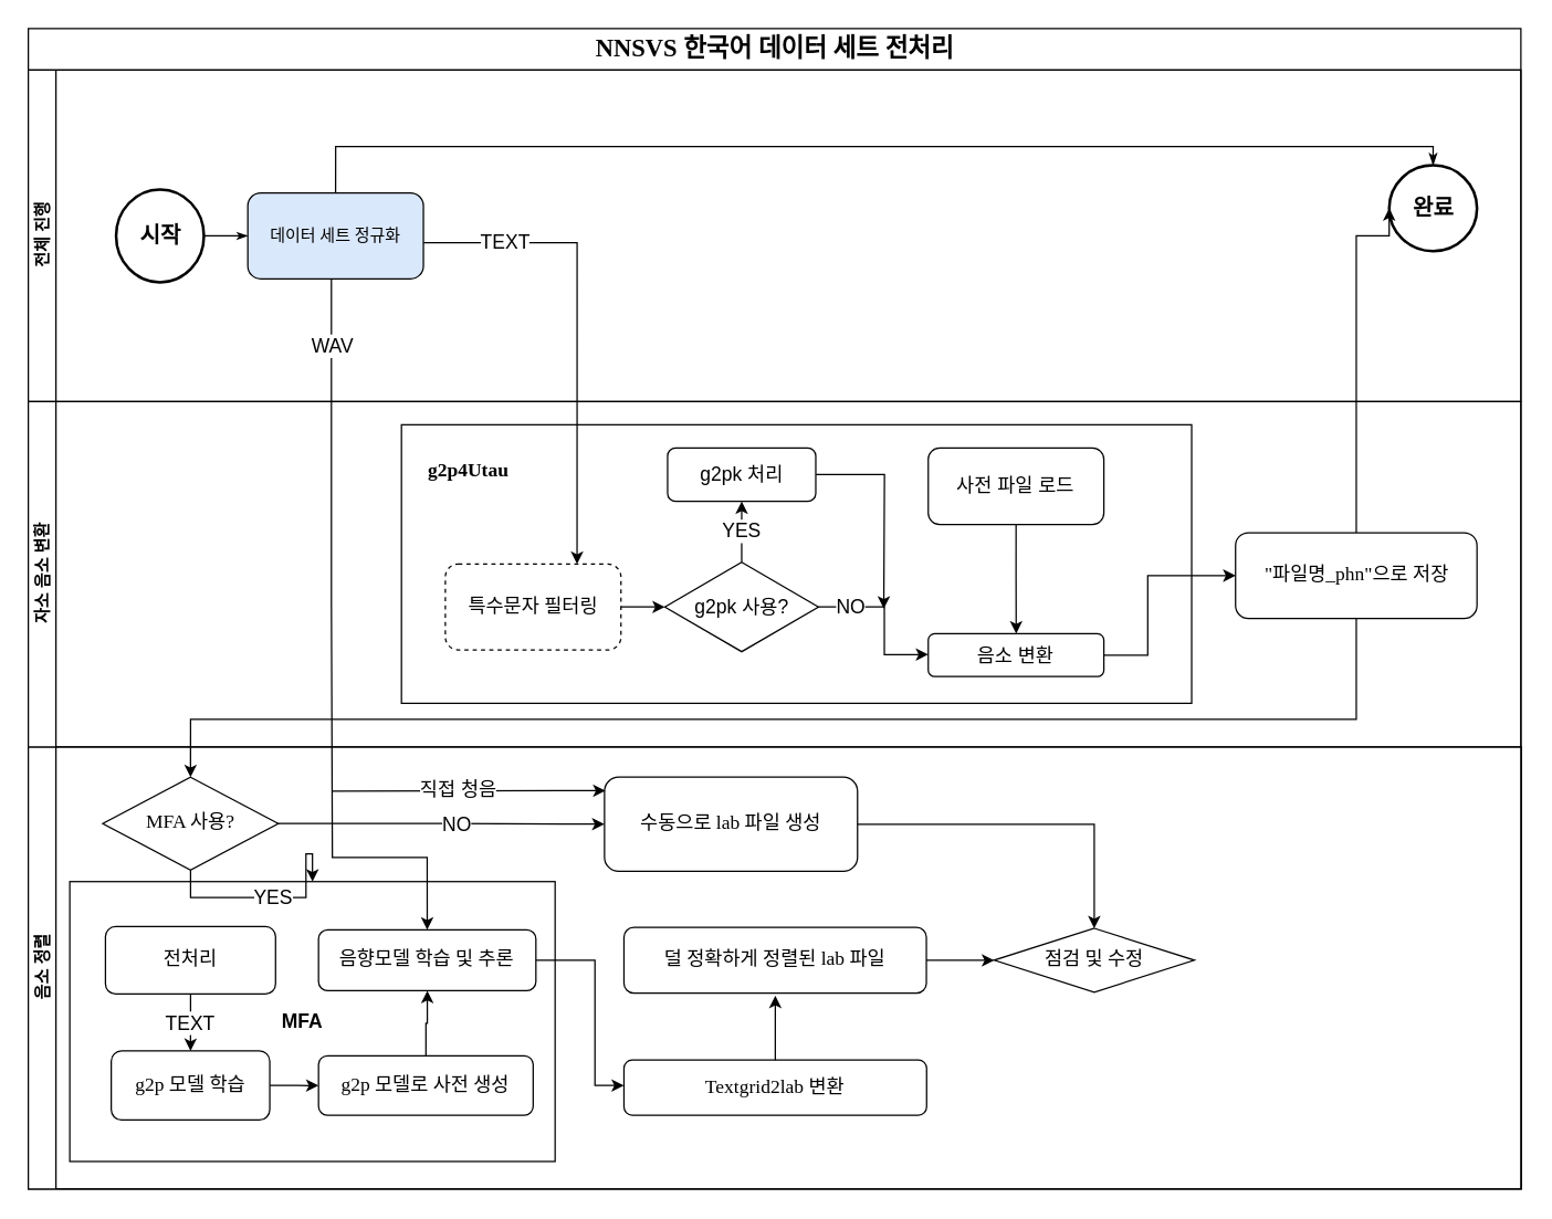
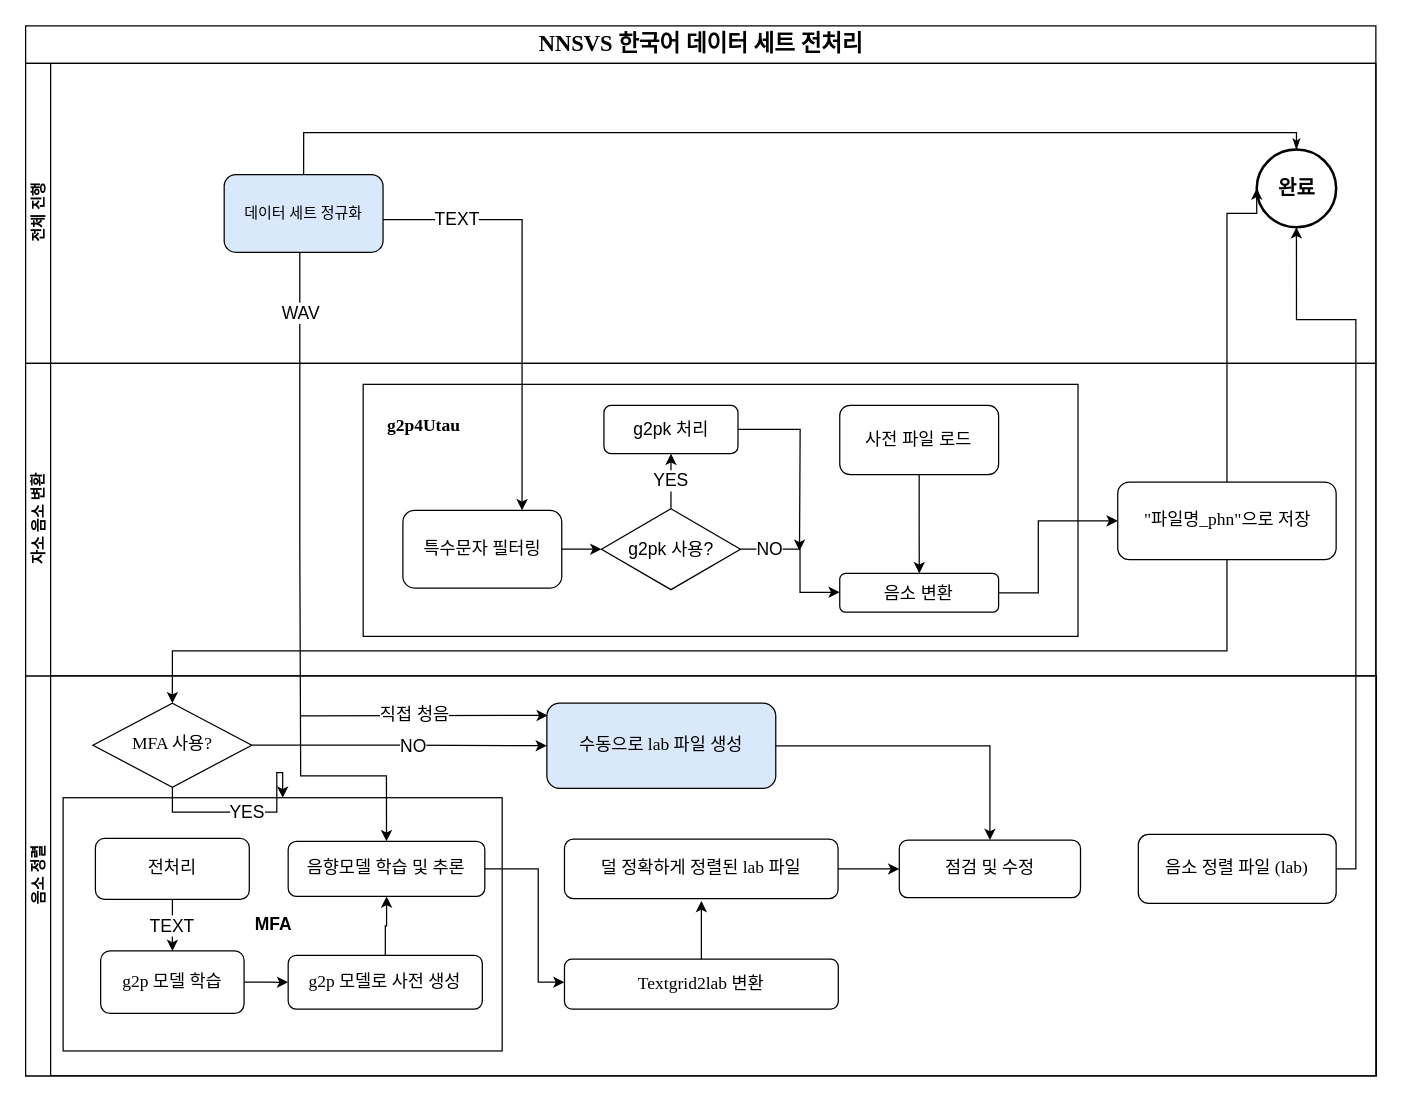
  <mxCell id="0" />
  <mxCell id="1" parent="0" />
  <mxCell id="2" value="&lt;font style=&quot;font-size: 18px&quot;&gt;NNSVS 한국어 데이터 세트 전처리&lt;/font&gt;" style="swimlane;html=1;childLayout=stackLayout;horizontal=1;startSize=30;horizontalStack=0;rounded=0;shadow=0;labelBackgroundColor=none;strokeWidth=1;fontFamily=Verdana;fontSize=8;align=center;" parent="1" vertex="1"><mxGeometry x="20" width="1080" height="840" as="geometry" y="20" /></mxCell>
  <mxCell id="3" value="전체 진행" style="swimlane;html=1;startSize=20;horizontal=0;" parent="2" vertex="1"><mxGeometry y="30" width="1080" height="240" as="geometry" /></mxCell>
- <mxCell id="4" style="edgeStyle=orthogonalEdgeStyle;rounded=0;html=1;labelBackgroundColor=none;startArrow=none;startFill=0;startSize=5;endArrow=classicThin;endFill=1;endSize=5;jettySize=auto;orthogonalLoop=1;strokeWidth=1;fontFamily=Verdana;fontSize=8" parent="3" source="5" target="6" edge="1"><mxGeometry relative="1" as="geometry" /></mxCell>
- <mxCell id="5" value="&lt;font style=&quot;font-size: 16px;&quot;&gt;&lt;span style=&quot;font-size: 16px;&quot;&gt;시작&lt;/span&gt;&lt;/font&gt;" style="ellipse;whiteSpace=wrap;html=1;rounded=0;shadow=0;labelBackgroundColor=none;strokeWidth=2;fontFamily=Verdana;fontSize=16;align=center;fontStyle=1;labelBorderColor=none;" parent="3" vertex="1"><mxGeometry x="63.529" y="86.52" width="63.529" height="67.2" as="geometry" /></mxCell>
  <mxCell id="6" value="&lt;font style=&quot;font-size: 12px&quot;&gt;데이터 세트 정규화&lt;/font&gt;" style="rounded=1;whiteSpace=wrap;html=1;shadow=0;labelBackgroundColor=none;strokeWidth=1;fontFamily=Verdana;fontSize=8;align=center;fillColor=#dae8fc;" parent="3" vertex="1"><mxGeometry x="158.824" y="89.04" width="127.059" height="62.16" as="geometry" /></mxCell>
  <mxCell id="7" style="edgeStyle=orthogonalEdgeStyle;rounded=0;html=1;labelBackgroundColor=none;startArrow=none;startFill=0;startSize=6;endArrow=classicThin;endFill=1;endSize=6;jettySize=auto;orthogonalLoop=1;strokeWidth=1;fontFamily=Verdana;fontSize=8;exitX=0.5;exitY=0;exitDx=0;exitDy=0;entryX=0.5;entryY=0;entryDx=0;entryDy=0;" parent="3" source="6" target="8" edge="1"><mxGeometry relative="1" as="geometry"><mxPoint x="873.529" y="114.24" as="sourcePoint" /><Array as="points"><mxPoint x="222.353" y="55.44" /><mxPoint x="1016.471" y="55.44" /></Array></mxGeometry></mxCell>
  <mxCell id="8" value="완료" style="ellipse;whiteSpace=wrap;html=1;rounded=0;shadow=0;labelBackgroundColor=none;strokeWidth=2;fontFamily=Verdana;fontSize=16;align=center;fontStyle=1" parent="3" vertex="1"><mxGeometry x="984.706" y="69.04" width="63.529" height="62.16" as="geometry" /></mxCell>
  <mxCell id="9" style="edgeStyle=orthogonalEdgeStyle;rounded=0;html=1;entryX=0;entryY=0.5;labelBackgroundColor=none;startArrow=none;startFill=0;startSize=5;endArrow=classicThin;endFill=1;endSize=5;jettySize=auto;orthogonalLoop=1;strokeWidth=1;fontFamily=Verdana;fontSize=8" parent="3" edge="1"><mxGeometry relative="1" as="geometry"><mxPoint x="778.235" y="126" as="sourcePoint" /></mxGeometry></mxCell>
  <mxCell id="10" style="edgeStyle=orthogonalEdgeStyle;rounded=0;html=1;labelBackgroundColor=none;startArrow=none;startFill=0;startSize=5;endArrow=classicThin;endFill=1;endSize=5;jettySize=auto;orthogonalLoop=1;strokeWidth=1;fontFamily=Verdana;fontSize=8" parent="3" edge="1"><mxGeometry relative="1" as="geometry"><mxPoint x="921.176" y="126" as="sourcePoint" /></mxGeometry></mxCell>
  <mxCell id="11" value="음소 정렬" style="swimlane;html=1;startSize=20;horizontal=0;" parent="1" vertex="1"><mxGeometry x="20" y="540" width="1080.41" height="320" as="geometry" /></mxCell>
  <mxCell id="12" value="&lt;b style=&quot;font-size: 14px&quot;&gt;&amp;nbsp; &amp;nbsp; &amp;nbsp; &amp;nbsp; &amp;nbsp; &amp;nbsp; &amp;nbsp; &amp;nbsp; &amp;nbsp; &amp;nbsp; &amp;nbsp; &amp;nbsp; &amp;nbsp; &amp;nbsp; &amp;nbsp; &amp;nbsp; &amp;nbsp; &amp;nbsp; &amp;nbsp; &amp;nbsp;MFA&lt;/b&gt;" style="rounded=1;whiteSpace=wrap;html=1;fontSize=14;arcSize=0;align=left;" parent="11" vertex="1"><mxGeometry x="30" y="97.44" width="351.18" height="202.56" as="geometry" /></mxCell>
  <mxCell id="13" value="YES" style="edgeStyle=orthogonalEdgeStyle;rounded=0;orthogonalLoop=1;jettySize=auto;html=1;fontSize=14;strokeColor=default;" parent="11" source="15" target="12" edge="1"><mxGeometry relative="1" as="geometry" /></mxCell>
  <mxCell id="14" value="NO" style="edgeStyle=orthogonalEdgeStyle;rounded=0;orthogonalLoop=1;jettySize=auto;html=1;fontSize=14;strokeColor=default;" parent="11" source="15" target="24" edge="1"><mxGeometry x="0.096" relative="1" as="geometry"><mxPoint as="offset" /></mxGeometry></mxCell>
  <mxCell id="15" value="&lt;font style=&quot;font-size: 14px&quot;&gt;MFA 사용?&lt;/font&gt;" style="strokeWidth=1;html=1;shape=mxgraph.flowchart.decision;whiteSpace=wrap;rounded=1;shadow=0;labelBackgroundColor=none;fontFamily=Verdana;fontSize=8;align=center;" parent="11" vertex="1"><mxGeometry x="53.829" y="21.84" width="127.059" height="67.2" as="geometry" /></mxCell>
  <mxCell id="16" value="TEXT" style="edgeStyle=orthogonalEdgeStyle;rounded=0;orthogonalLoop=1;jettySize=auto;html=1;entryX=0.5;entryY=0;entryDx=0;entryDy=0;fontSize=14;strokeColor=default;" parent="11" source="17" target="19" edge="1"><mxGeometry relative="1" as="geometry" /></mxCell>
  <mxCell id="17" value="전처리" style="rounded=1;whiteSpace=wrap;html=1;fontSize=14;fontFamily=Verdana;strokeWidth=1;shadow=0;labelBackgroundColor=none;" parent="11" vertex="1"><mxGeometry x="55.81" y="130.02" width="123.09" height="48.72" as="geometry" /></mxCell>
  <mxCell id="18" value="" style="edgeStyle=orthogonalEdgeStyle;rounded=0;orthogonalLoop=1;jettySize=auto;html=1;fontSize=8;strokeColor=default;" parent="11" source="19" target="21" edge="1"><mxGeometry relative="1" as="geometry" /></mxCell>
  <mxCell id="19" value="g2p 모델 학습" style="rounded=1;whiteSpace=wrap;html=1;fontSize=14;fontFamily=Verdana;strokeWidth=1;shadow=0;labelBackgroundColor=none;" parent="11" vertex="1"><mxGeometry x="60" y="219.97" width="114.71" height="50.03" as="geometry" /></mxCell>
  <mxCell id="20" value="" style="edgeStyle=orthogonalEdgeStyle;rounded=0;orthogonalLoop=1;jettySize=auto;html=1;fontSize=8;strokeColor=default;" parent="11" source="21" target="22" edge="1"><mxGeometry relative="1" as="geometry" /></mxCell>
  <mxCell id="21" value="g2p 모델로 사전 생성" style="rounded=1;whiteSpace=wrap;html=1;fontSize=14;fontFamily=Verdana;strokeWidth=1;shadow=0;labelBackgroundColor=none;" parent="11" vertex="1"><mxGeometry x="210" y="223.46" width="155.29" height="43.06" as="geometry" /></mxCell>
  <mxCell id="22" value="음향모델 학습 및 추론" style="rounded=1;whiteSpace=wrap;html=1;fontSize=14;fontFamily=Verdana;strokeWidth=1;shadow=0;labelBackgroundColor=none;" parent="11" vertex="1"><mxGeometry x="210" y="132.32" width="157.28" height="44.1" as="geometry" /></mxCell>
- <mxCell id="23" value="&lt;font style=&quot;font-size: 14px&quot;&gt;점검 및 수정&lt;/font&gt;" style="rhombus;whiteSpace=wrap;html=1;fontSize=8;fontFamily=Verdana;strokeWidth=1;shadow=0;labelBackgroundColor=none;" parent="11" vertex="1"><mxGeometry x="698.824" y="131.258" width="144.926" height="46.183" as="geometry" /></mxCell>
- <mxCell id="24" value="&lt;font style=&quot;font-size: 14px&quot;&gt;수동으로 lab 파일 생성&lt;/font&gt;" style="rounded=1;whiteSpace=wrap;html=1;fontSize=8;fontFamily=Verdana;strokeWidth=1;shadow=0;labelBackgroundColor=none;" parent="11" vertex="1"><mxGeometry x="416.91" y="21.84" width="183.09" height="68.16" as="geometry" /></mxCell>
+ <mxCell id="23" value="&lt;font style=&quot;font-size: 14px&quot;&gt;점검 및 수정&lt;/font&gt;" style="whiteSpace=wrap;html=1;fontSize=8;fontFamily=Verdana;rounded=1;strokeWidth=1;shadow=0;labelBackgroundColor=none;" parent="11" vertex="1"><mxGeometry x="698.824" y="131.258" width="144.926" height="46.183" as="geometry" /></mxCell>
+ <mxCell id="24" value="&lt;font style=&quot;font-size: 14px&quot;&gt;수동으로 lab 파일 생성&lt;/font&gt;" style="rounded=1;whiteSpace=wrap;html=1;fontSize=8;fontFamily=Verdana;strokeWidth=1;shadow=0;labelBackgroundColor=none;fillColor=#dae8fc;" parent="11" vertex="1"><mxGeometry x="416.91" y="21.84" width="183.09" height="68.16" as="geometry" /></mxCell>
+ <mxCell id="25" value="음소 정렬 파일 (lab)" style="rounded=1;whiteSpace=wrap;html=1;fontSize=14;fontFamily=Verdana;strokeWidth=1;shadow=0;labelBackgroundColor=none;" parent="11" vertex="1"><mxGeometry x="890" y="126.81" width="158.24" height="55.14" as="geometry" /></mxCell>
  <mxCell id="26" style="edgeStyle=orthogonalEdgeStyle;rounded=0;orthogonalLoop=1;jettySize=auto;html=1;fontSize=8;strokeColor=default;" parent="11" source="24" target="23" edge="1"><mxGeometry relative="1" as="geometry"><mxPoint x="619.412" y="151.2" as="targetPoint" /></mxGeometry></mxCell>
  <mxCell id="27" value="&lt;font style=&quot;font-size: 14px&quot;&gt;덜 정확하게 정렬된 lab 파일&lt;/font&gt;" style="whiteSpace=wrap;html=1;fontSize=8;fontFamily=Verdana;rounded=1;strokeWidth=1;shadow=0;labelBackgroundColor=none;" parent="11" vertex="1"><mxGeometry x="431" y="130.59" width="218.82" height="47.58" as="geometry" /></mxCell>
  <mxCell id="28" value="" style="edgeStyle=orthogonalEdgeStyle;rounded=0;orthogonalLoop=1;jettySize=auto;html=1;fontSize=8;strokeColor=default;" parent="11" source="27" target="23" edge="1"><mxGeometry relative="1" as="geometry" /></mxCell>
  <mxCell id="29" value="자소 음소 변환" style="swimlane;html=1;startSize=20;horizontal=0;" parent="11" vertex="1"><mxGeometry y="-250" width="1080" height="250" as="geometry" /></mxCell>
  <mxCell id="30" style="edgeStyle=orthogonalEdgeStyle;rounded=0;html=1;labelBackgroundColor=none;startArrow=none;startFill=0;startSize=5;endArrow=classicThin;endFill=1;endSize=5;jettySize=auto;orthogonalLoop=1;strokeWidth=1;fontFamily=Verdana;fontSize=8" parent="29" edge="1"><mxGeometry relative="1" as="geometry"><mxPoint x="174.706" y="117.6" as="sourcePoint" /></mxGeometry></mxCell>
  <mxCell id="31" style="edgeStyle=orthogonalEdgeStyle;rounded=0;html=1;labelBackgroundColor=none;startArrow=none;startFill=0;startSize=5;endArrow=classicThin;endFill=1;endSize=5;jettySize=auto;orthogonalLoop=1;strokeWidth=1;fontFamily=Verdana;fontSize=8" parent="29" edge="1"><mxGeometry relative="1" as="geometry"><mxPoint x="778.235" y="114.24" as="sourcePoint" /></mxGeometry></mxCell>
  <mxCell id="32" style="edgeStyle=orthogonalEdgeStyle;rounded=0;html=1;entryX=0;entryY=0.5;labelBackgroundColor=none;startArrow=none;startFill=0;startSize=5;endArrow=classicThin;endFill=1;endSize=5;jettySize=auto;orthogonalLoop=1;strokeWidth=1;fontFamily=Verdana;fontSize=8" parent="29" edge="1"><mxGeometry relative="1" as="geometry"><mxPoint x="778.235" y="126" as="sourcePoint" /></mxGeometry></mxCell>
  <mxCell id="33" style="edgeStyle=orthogonalEdgeStyle;rounded=0;html=1;labelBackgroundColor=none;startArrow=none;startFill=0;startSize=5;endArrow=classicThin;endFill=1;endSize=5;jettySize=auto;orthogonalLoop=1;strokeWidth=1;fontFamily=Verdana;fontSize=8" parent="29" edge="1"><mxGeometry relative="1" as="geometry"><mxPoint x="921.176" y="126" as="sourcePoint" /></mxGeometry></mxCell>
  <mxCell id="34" style="edgeStyle=orthogonalEdgeStyle;rounded=0;html=1;labelBackgroundColor=none;startArrow=none;startFill=0;startSize=5;endArrow=classicThin;endFill=1;endSize=5;jettySize=auto;orthogonalLoop=1;strokeWidth=1;fontFamily=Verdana;fontSize=8" parent="29" edge="1"><mxGeometry relative="1" as="geometry"><mxPoint x="349.412" y="120.12" as="sourcePoint" /></mxGeometry></mxCell>
  <mxCell id="35" value="&lt;font style=&quot;font-size: 14px&quot;&gt;&quot;파일명_phn&quot;으로 저장&lt;/font&gt;" style="rounded=1;whiteSpace=wrap;html=1;shadow=0;labelBackgroundColor=none;strokeWidth=1;fontFamily=Verdana;fontSize=8;align=center;" parent="29" vertex="1"><mxGeometry x="873.529" y="94.92" width="174.706" height="62.16" as="geometry" /></mxCell>
  <mxCell id="36" value="" style="group;fontSize=20;" parent="29" vertex="1" connectable="0"><mxGeometry x="270" y="16.8" width="571.765" height="201.6" as="geometry" /></mxCell>
  <mxCell id="37" value="&lt;b style=&quot;font-size: 14px&quot;&gt;&lt;font style=&quot;font-size: 14px&quot;&gt;&amp;nbsp; &amp;nbsp; &amp;nbsp;g2p4Utau&lt;/font&gt;&lt;/b&gt;&lt;b style=&quot;font-size: 14px&quot;&gt;&lt;font style=&quot;font-size: 14px&quot;&gt;&lt;br&gt;&lt;br&gt;&lt;br&gt;&lt;br&gt;&lt;br&gt;&lt;br&gt;&lt;br&gt;&lt;br&gt;&lt;/font&gt;&lt;br&gt;&lt;/b&gt;" style="rounded=1;whiteSpace=wrap;html=1;shadow=0;labelBackgroundColor=none;strokeWidth=1;fontFamily=Verdana;fontSize=8;align=left;arcSize=0;" parent="36" vertex="1"><mxGeometry width="571.765" height="201.6" as="geometry" /></mxCell>
- <mxCell id="38" value="&lt;font style=&quot;font-size: 14px&quot;&gt;특수문자 필터링&lt;/font&gt;" style="rounded=1;whiteSpace=wrap;html=1;shadow=0;labelBackgroundColor=none;strokeWidth=1;fontFamily=Verdana;fontSize=8;align=center;dashed=1;" parent="36" vertex="1"><mxGeometry x="31.765" y="100.8" width="127.059" height="62.16" as="geometry" /></mxCell>
+ <mxCell id="38" value="&lt;font style=&quot;font-size: 14px&quot;&gt;특수문자 필터링&lt;/font&gt;" style="rounded=1;whiteSpace=wrap;html=1;shadow=0;labelBackgroundColor=none;strokeWidth=1;fontFamily=Verdana;fontSize=8;align=center;" parent="36" vertex="1"><mxGeometry x="31.765" y="100.8" width="127.059" height="62.16" as="geometry" /></mxCell>
  <mxCell id="39" value="&lt;font style=&quot;font-size: 14px&quot;&gt;g2pk 사용?&lt;/font&gt;" style="rhombus;whiteSpace=wrap;html=1;fontSize=8;" parent="36" vertex="1"><mxGeometry x="190.588" y="99.54" width="111.176" height="64.68" as="geometry" /></mxCell>
  <mxCell id="40" style="edgeStyle=orthogonalEdgeStyle;rounded=0;orthogonalLoop=1;jettySize=auto;html=1;exitX=1;exitY=0.5;exitDx=0;exitDy=0;entryX=0;entryY=0.5;entryDx=0;entryDy=0;fontSize=10;" parent="36" source="38" target="39" edge="1"><mxGeometry relative="1" as="geometry"><mxPoint x="182.647" y="131.88" as="targetPoint" /></mxGeometry></mxCell>
  <mxCell id="41" value="&lt;font style=&quot;font-size: 14px&quot;&gt;g2pk 처리&lt;/font&gt;" style="rounded=1;whiteSpace=wrap;html=1;fontSize=8;" parent="36" vertex="1"><mxGeometry x="192.574" y="16.8" width="107.206" height="38.64" as="geometry" /></mxCell>
  <mxCell id="42" value="YES" style="edgeStyle=orthogonalEdgeStyle;rounded=0;orthogonalLoop=1;jettySize=auto;html=1;fontSize=14;" parent="36" source="39" target="41" edge="1"><mxGeometry relative="1" as="geometry" /></mxCell>
  <mxCell id="43" value="&lt;font style=&quot;font-size: 14px&quot;&gt;음소 변환&lt;/font&gt;" style="rounded=1;whiteSpace=wrap;html=1;fontSize=8;" parent="36" vertex="1"><mxGeometry x="381.176" y="151.2" width="127.059" height="31.08" as="geometry" /></mxCell>
  <mxCell id="44" value="" style="edgeStyle=orthogonalEdgeStyle;rounded=0;orthogonalLoop=1;jettySize=auto;html=1;fontSize=8;strokeColor=default;exitX=0.5;exitY=1;exitDx=0;exitDy=0;" parent="36" source="45" target="43" edge="1"><mxGeometry relative="1" as="geometry" /></mxCell>
  <mxCell id="45" value="&lt;font style=&quot;font-size: 14px&quot;&gt;사전 파일 로드&lt;/font&gt;" style="rounded=1;whiteSpace=wrap;html=1;fontSize=8;" parent="36" vertex="1"><mxGeometry x="381.176" y="16.8" width="127.059" height="55.44" as="geometry" /></mxCell>
  <mxCell id="46" value="NO" style="edgeStyle=orthogonalEdgeStyle;rounded=0;orthogonalLoop=1;jettySize=auto;html=1;fontSize=14;strokeColor=default;" parent="36" source="39" target="43" edge="1"><mxGeometry x="-0.602" relative="1" as="geometry"><Array as="points"><mxPoint x="349.412" y="132.72" /><mxPoint x="349.412" y="166.32" /></Array><mxPoint as="offset" /></mxGeometry></mxCell>
  <mxCell id="47" value="" style="edgeStyle=orthogonalEdgeStyle;rounded=0;orthogonalLoop=1;jettySize=auto;html=1;fontSize=8;strokeColor=default;entryX=0;entryY=0.5;entryDx=0;entryDy=0;" parent="29" source="43" target="35" edge="1"><mxGeometry relative="1" as="geometry"><Array as="points"><mxPoint x="810" y="183.12" /><mxPoint x="810" y="126" /></Array></mxGeometry></mxCell>
  <mxCell id="48" style="edgeStyle=orthogonalEdgeStyle;rounded=0;orthogonalLoop=1;jettySize=auto;html=1;entryX=0.5;entryY=0;entryDx=0;entryDy=0;entryPerimeter=0;fontSize=8;strokeColor=default;" parent="11" source="35" target="15" edge="1"><mxGeometry relative="1" as="geometry"><Array as="points"><mxPoint x="961" y="-20" /><mxPoint x="117" y="-20" /><mxPoint x="117" y="22" /></Array></mxGeometry></mxCell>
  <mxCell id="49" value="Textgrid2lab 변환" style="whiteSpace=wrap;html=1;fontSize=14;fontFamily=Verdana;rounded=1;strokeWidth=1;shadow=0;labelBackgroundColor=none;" parent="11" vertex="1"><mxGeometry x="431" y="226.55" width="219" height="39.97" as="geometry" /></mxCell>
  <mxCell id="50" value="" style="edgeStyle=orthogonalEdgeStyle;rounded=0;orthogonalLoop=1;jettySize=auto;html=1;fontSize=14;startSize=6;endSize=6;strokeWidth=1;" parent="11" source="22" target="49" edge="1"><mxGeometry relative="1" as="geometry"><Array as="points"><mxPoint x="410" y="154" /><mxPoint x="410" y="245" /></Array></mxGeometry></mxCell>
  <mxCell id="51" style="edgeStyle=orthogonalEdgeStyle;rounded=0;orthogonalLoop=1;jettySize=auto;html=1;fontSize=8;strokeColor=default;" parent="1" source="41" edge="1"><mxGeometry relative="1" as="geometry"><mxPoint x="639" y="440" as="targetPoint" /></mxGeometry></mxCell>
  <mxCell id="52" value="WAV" style="edgeStyle=orthogonalEdgeStyle;rounded=0;orthogonalLoop=1;jettySize=auto;html=1;entryX=0.5;entryY=0;entryDx=0;entryDy=0;fontSize=14;strokeColor=default;exitX=0.476;exitY=1.001;exitDx=0;exitDy=0;exitPerimeter=0;" parent="1" source="6" target="22" edge="1"><mxGeometry x="-0.82" y="1" relative="1" as="geometry"><Array as="points"><mxPoint x="239" y="437" /><mxPoint x="240" y="437" /><mxPoint x="240" y="620" /><mxPoint x="309" y="620" /></Array><mxPoint as="offset" /></mxGeometry></mxCell>
  <mxCell id="53" value="" style="endArrow=classic;rounded=0;fontSize=8;strokeColor=default;entryX=0.004;entryY=0.143;entryDx=0;entryDy=0;entryPerimeter=0;html=1;" parent="1" target="24" edge="1"><mxGeometry width="50" height="50" relative="1" as="geometry"><mxPoint x="240" y="572" as="sourcePoint" /><mxPoint x="655.294" y="473.6" as="targetPoint" /></mxGeometry></mxCell>
  <mxCell id="54" value="직접 청음" style="edgeLabel;html=1;align=center;verticalAlign=middle;resizable=0;points=[];fontSize=14;" parent="53" vertex="1" connectable="0"><mxGeometry x="-0.174" y="1" relative="1" as="geometry"><mxPoint x="9" as="offset" /></mxGeometry></mxCell>
+ <mxCell id="55" style="edgeStyle=orthogonalEdgeStyle;rounded=0;orthogonalLoop=1;jettySize=auto;html=1;entryX=0.5;entryY=1;entryDx=0;entryDy=0;fontSize=10;strokeColor=default;exitX=1;exitY=0.5;exitDx=0;exitDy=0;" parent="1" source="25" target="8" edge="1"><mxGeometry relative="1" as="geometry"><Array as="points"><mxPoint x="1084" y="694" /><mxPoint x="1084" y="255" /><mxPoint x="1037" y="255" /></Array></mxGeometry></mxCell>
  <mxCell id="56" style="edgeStyle=orthogonalEdgeStyle;rounded=0;orthogonalLoop=1;jettySize=auto;html=1;entryX=0;entryY=0.5;entryDx=0;entryDy=0;fontSize=10;strokeColor=default;" parent="1" source="35" target="8" edge="1"><mxGeometry relative="1" as="geometry"><Array as="points"><mxPoint x="981" y="170" /><mxPoint x="1005" y="170" /></Array></mxGeometry></mxCell>
  <mxCell id="57" value="TEXT" style="edgeStyle=orthogonalEdgeStyle;rounded=0;orthogonalLoop=1;jettySize=auto;html=1;entryX=0.75;entryY=0;entryDx=0;entryDy=0;fontSize=14;strokeColor=default;" parent="1" source="6" target="38" edge="1"><mxGeometry x="-0.657" relative="1" as="geometry"><Array as="points"><mxPoint x="417" y="175" /></Array><mxPoint as="offset" /></mxGeometry></mxCell>
  <mxCell id="58" style="edgeStyle=orthogonalEdgeStyle;rounded=0;orthogonalLoop=1;jettySize=auto;html=1;fontSize=14;startSize=6;endSize=6;strokeWidth=1;" parent="1" source="49" edge="1"><mxGeometry relative="1" as="geometry"><mxPoint x="560.5" y="720" as="targetPoint" /></mxGeometry></mxCell>
